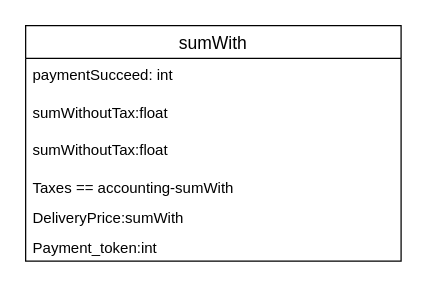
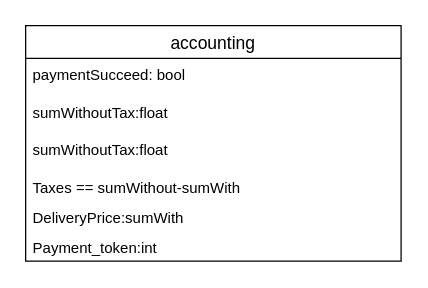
  <mxCell id="0" />
  <mxCell id="1" parent="0" />
- <mxCell id="2" value="sumWith" style="swimlane;fontStyle=0;childLayout=stackLayout;horizontal=1;startSize=26;horizontalStack=0;resizeParent=1;resizeParentMax=0;resizeLast=0;collapsible=1;marginBottom=0;align=center;fontSize=14;" vertex="1" parent="1"><mxGeometry x="20" y="20" width="300" height="188" as="geometry" /></mxCell>
- <mxCell id="3" value="paymentSucceed: int" style="text;strokeColor=none;fillColor=none;spacingLeft=4;spacingRight=4;overflow=hidden;rotatable=0;points=[[0,0.5],[1,0.5]];portConstraint=eastwest;fontSize=12;" vertex="1" parent="2"><mxGeometry y="26" width="300" height="30" as="geometry" /></mxCell>
+ <mxCell id="2" value="accounting" style="swimlane;fontStyle=0;childLayout=stackLayout;horizontal=1;startSize=26;horizontalStack=0;resizeParent=1;resizeParentMax=0;resizeLast=0;collapsible=1;marginBottom=0;align=center;fontSize=14;" vertex="1" parent="1"><mxGeometry x="20" y="20" width="300" height="188" as="geometry" /></mxCell>
+ <mxCell id="3" value="paymentSucceed: bool" style="text;strokeColor=none;fillColor=none;spacingLeft=4;spacingRight=4;overflow=hidden;rotatable=0;points=[[0,0.5],[1,0.5]];portConstraint=eastwest;fontSize=12;" vertex="1" parent="2"><mxGeometry y="26" width="300" height="30" as="geometry" /></mxCell>
  <mxCell id="4" value="sumWithoutTax:float" style="text;strokeColor=none;fillColor=none;spacingLeft=4;spacingRight=4;overflow=hidden;rotatable=0;points=[[0,0.5],[1,0.5]];portConstraint=eastwest;fontSize=12;" vertex="1" parent="2"><mxGeometry y="56" width="300" height="30" as="geometry" /></mxCell>
  <mxCell id="5" value="sumWithoutTax:float" style="text;strokeColor=none;fillColor=none;spacingLeft=4;spacingRight=4;overflow=hidden;rotatable=0;points=[[0,0.5],[1,0.5]];portConstraint=eastwest;fontSize=12;" vertex="1" parent="2"><mxGeometry y="86" width="300" height="30" as="geometry" /></mxCell>
- <mxCell id="6" value="Taxes == accounting-sumWith" style="text;strokeColor=none;fillColor=none;spacingLeft=4;spacingRight=4;overflow=hidden;rotatable=0;points=[[0,0.5],[1,0.5]];portConstraint=eastwest;fontSize=12;" vertex="1" parent="2"><mxGeometry y="116" width="300" height="24" as="geometry" /></mxCell>
+ <mxCell id="6" value="Taxes == sumWithout-sumWith" style="text;strokeColor=none;fillColor=none;spacingLeft=4;spacingRight=4;overflow=hidden;rotatable=0;points=[[0,0.5],[1,0.5]];portConstraint=eastwest;fontSize=12;" vertex="1" parent="2"><mxGeometry y="116" width="300" height="24" as="geometry" /></mxCell>
  <mxCell id="7" value="DeliveryPrice:sumWith" style="text;strokeColor=none;fillColor=none;spacingLeft=4;spacingRight=4;overflow=hidden;rotatable=0;points=[[0,0.5],[1,0.5]];portConstraint=eastwest;fontSize=12;" vertex="1" parent="2"><mxGeometry y="140" width="300" height="24" as="geometry" /></mxCell>
  <mxCell id="8" value="Payment_token:int" style="text;strokeColor=none;fillColor=none;spacingLeft=4;spacingRight=4;overflow=hidden;rotatable=0;points=[[0,0.5],[1,0.5]];portConstraint=eastwest;fontSize=12;" vertex="1" parent="2"><mxGeometry y="164" width="300" height="24" as="geometry" /></mxCell>
